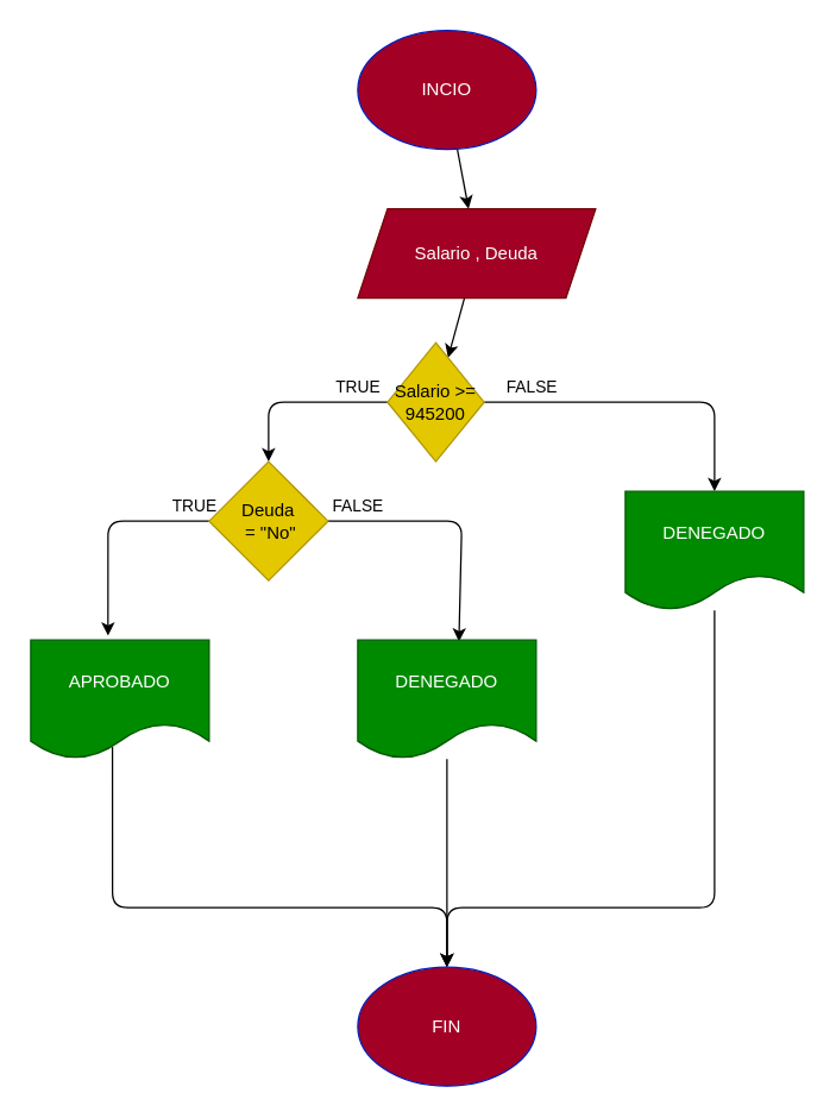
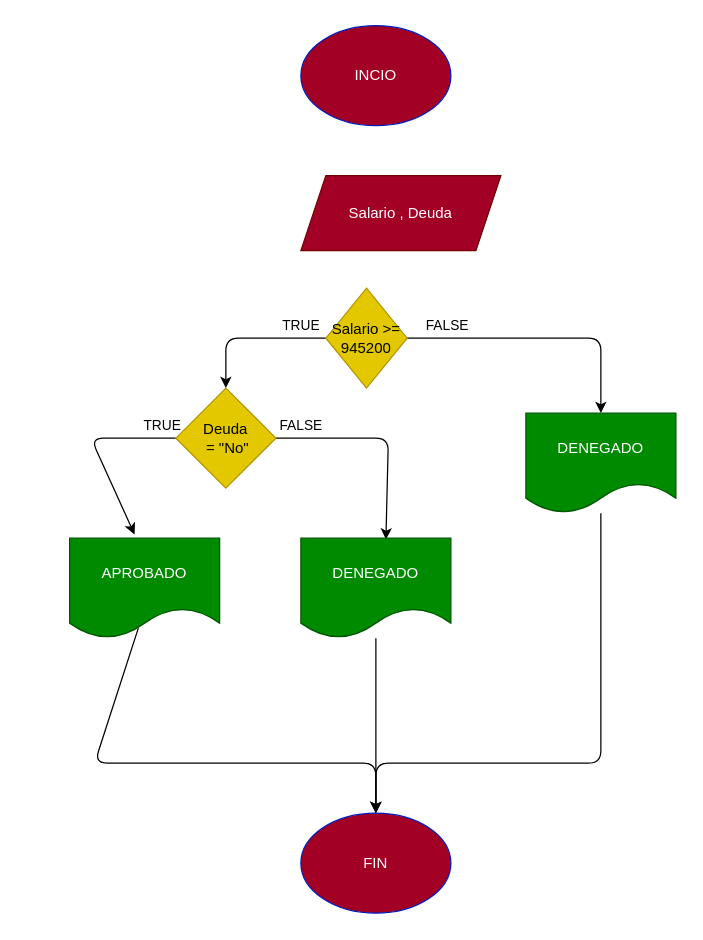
  <mxCell id="0" />
  <mxCell id="1" parent="0" />
- <mxCell id="2" value="" style="edgeStyle=none;html=1;" edge="1" parent="1" source="3" target="5"><mxGeometry relative="1" as="geometry" /></mxCell>
  <mxCell id="3" value="INCIO" style="ellipse;whiteSpace=wrap;html=1;fillColor=#a20025;fontColor=#ffffff;strokeColor=#001DBC;" vertex="1" parent="1"><mxGeometry x="240" y="20" width="120" height="80" as="geometry" /></mxCell>
- <mxCell id="4" value="" style="edgeStyle=none;html=1;" edge="1" parent="1" source="5" target="8"><mxGeometry relative="1" as="geometry" /></mxCell>
  <mxCell id="5" value="Salario , Deuda" style="shape=parallelogram;perimeter=parallelogramPerimeter;whiteSpace=wrap;html=1;fixedSize=1;fillColor=#a20025;fontColor=#ffffff;strokeColor=#6F0000;" vertex="1" parent="1"><mxGeometry x="240" y="140" width="160" height="60" as="geometry" /></mxCell>
  <mxCell id="6" value="TRUE" style="edgeStyle=none;html=1;entryX=0.5;entryY=0;entryDx=0;entryDy=0;" edge="1" parent="1" source="8" target="12"><mxGeometry x="-0.667" y="-10" relative="1" as="geometry"><Array as="points"><mxPoint x="180" y="270" /></Array><mxPoint as="offset" /></mxGeometry></mxCell>
  <mxCell id="7" value="FALSE" style="edgeStyle=none;html=1;entryX=0.5;entryY=0;entryDx=0;entryDy=0;" edge="1" parent="1" source="8" target="14"><mxGeometry x="-0.7" y="10" relative="1" as="geometry"><Array as="points"><mxPoint x="480" y="270" /></Array><mxPoint as="offset" /></mxGeometry></mxCell>
  <mxCell id="8" value="Salario &amp;gt;=&lt;br&gt;945200" style="rhombus;whiteSpace=wrap;html=1;fillColor=#e3c800;fontColor=#000000;strokeColor=#B09500;" vertex="1" parent="1"><mxGeometry x="260" y="230" width="65" height="80" as="geometry" /></mxCell>
  <mxCell id="9" value="FIN" style="ellipse;whiteSpace=wrap;html=1;fillColor=#a20025;fontColor=#ffffff;strokeColor=#001DBC;" vertex="1" parent="1"><mxGeometry x="240" y="650" width="120" height="80" as="geometry" /></mxCell>
  <mxCell id="10" value="FALSE" style="edgeStyle=none;html=1;entryX=0.567;entryY=0.013;entryDx=0;entryDy=0;entryPerimeter=0;" edge="1" parent="1" source="12" target="16"><mxGeometry x="-0.766" y="10" relative="1" as="geometry"><Array as="points"><mxPoint x="310" y="350" /></Array><mxPoint as="offset" /></mxGeometry></mxCell>
  <mxCell id="11" value="TRUE" style="edgeStyle=none;html=1;entryX=0.433;entryY=-0.037;entryDx=0;entryDy=0;entryPerimeter=0;" edge="1" parent="1" source="12" target="18"><mxGeometry x="-0.862" y="-10" relative="1" as="geometry"><Array as="points"><mxPoint x="72" y="350" /></Array><mxPoint as="offset" /></mxGeometry></mxCell>
  <mxCell id="12" value="Deuda&lt;br&gt;&amp;nbsp;= &quot;No&quot;" style="rhombus;whiteSpace=wrap;html=1;fillColor=#e3c800;fontColor=#000000;strokeColor=#B09500;" vertex="1" parent="1"><mxGeometry x="140" y="310" width="80" height="80" as="geometry" /></mxCell>
  <mxCell id="13" style="edgeStyle=none;html=1;entryX=0.5;entryY=0;entryDx=0;entryDy=0;" edge="1" parent="1" source="14" target="9"><mxGeometry relative="1" as="geometry"><Array as="points"><mxPoint x="480" y="610" /><mxPoint x="300" y="610" /></Array></mxGeometry></mxCell>
  <mxCell id="14" value="DENEGADO" style="shape=document;whiteSpace=wrap;html=1;boundedLbl=1;fillColor=#008a00;fontColor=#ffffff;strokeColor=#005700;" vertex="1" parent="1"><mxGeometry x="420" y="330" width="120" height="80" as="geometry" /></mxCell>
  <mxCell id="15" style="edgeStyle=none;html=1;" edge="1" parent="1" source="16" target="9"><mxGeometry relative="1" as="geometry" /></mxCell>
  <mxCell id="16" value="DENEGADO" style="shape=document;whiteSpace=wrap;html=1;boundedLbl=1;fillColor=#008a00;fontColor=#ffffff;strokeColor=#005700;" vertex="1" parent="1"><mxGeometry x="240" y="430" width="120" height="80" as="geometry" /></mxCell>
  <mxCell id="17" style="edgeStyle=none;html=1;exitX=0.458;exitY=0.9;exitDx=0;exitDy=0;exitPerimeter=0;" edge="1" parent="1" source="18"><mxGeometry relative="1" as="geometry"><mxPoint x="300" y="650" as="targetPoint" /><Array as="points"><mxPoint x="75" y="610" /><mxPoint x="300" y="610" /></Array></mxGeometry></mxCell>
- <mxCell id="18" value="APROBADO" style="shape=document;whiteSpace=wrap;html=1;boundedLbl=1;fillColor=#008a00;fontColor=#ffffff;strokeColor=#005700;" vertex="1" parent="1"><mxGeometry x="20" y="430" width="120" height="80" as="geometry" /></mxCell>
+ <mxCell id="18" value="APROBADO" style="shape=document;whiteSpace=wrap;html=1;boundedLbl=1;fillColor=#008a00;fontColor=#ffffff;strokeColor=#005700;" vertex="1" parent="1"><mxGeometry x="55" y="430" width="120" height="80" as="geometry" /></mxCell>
